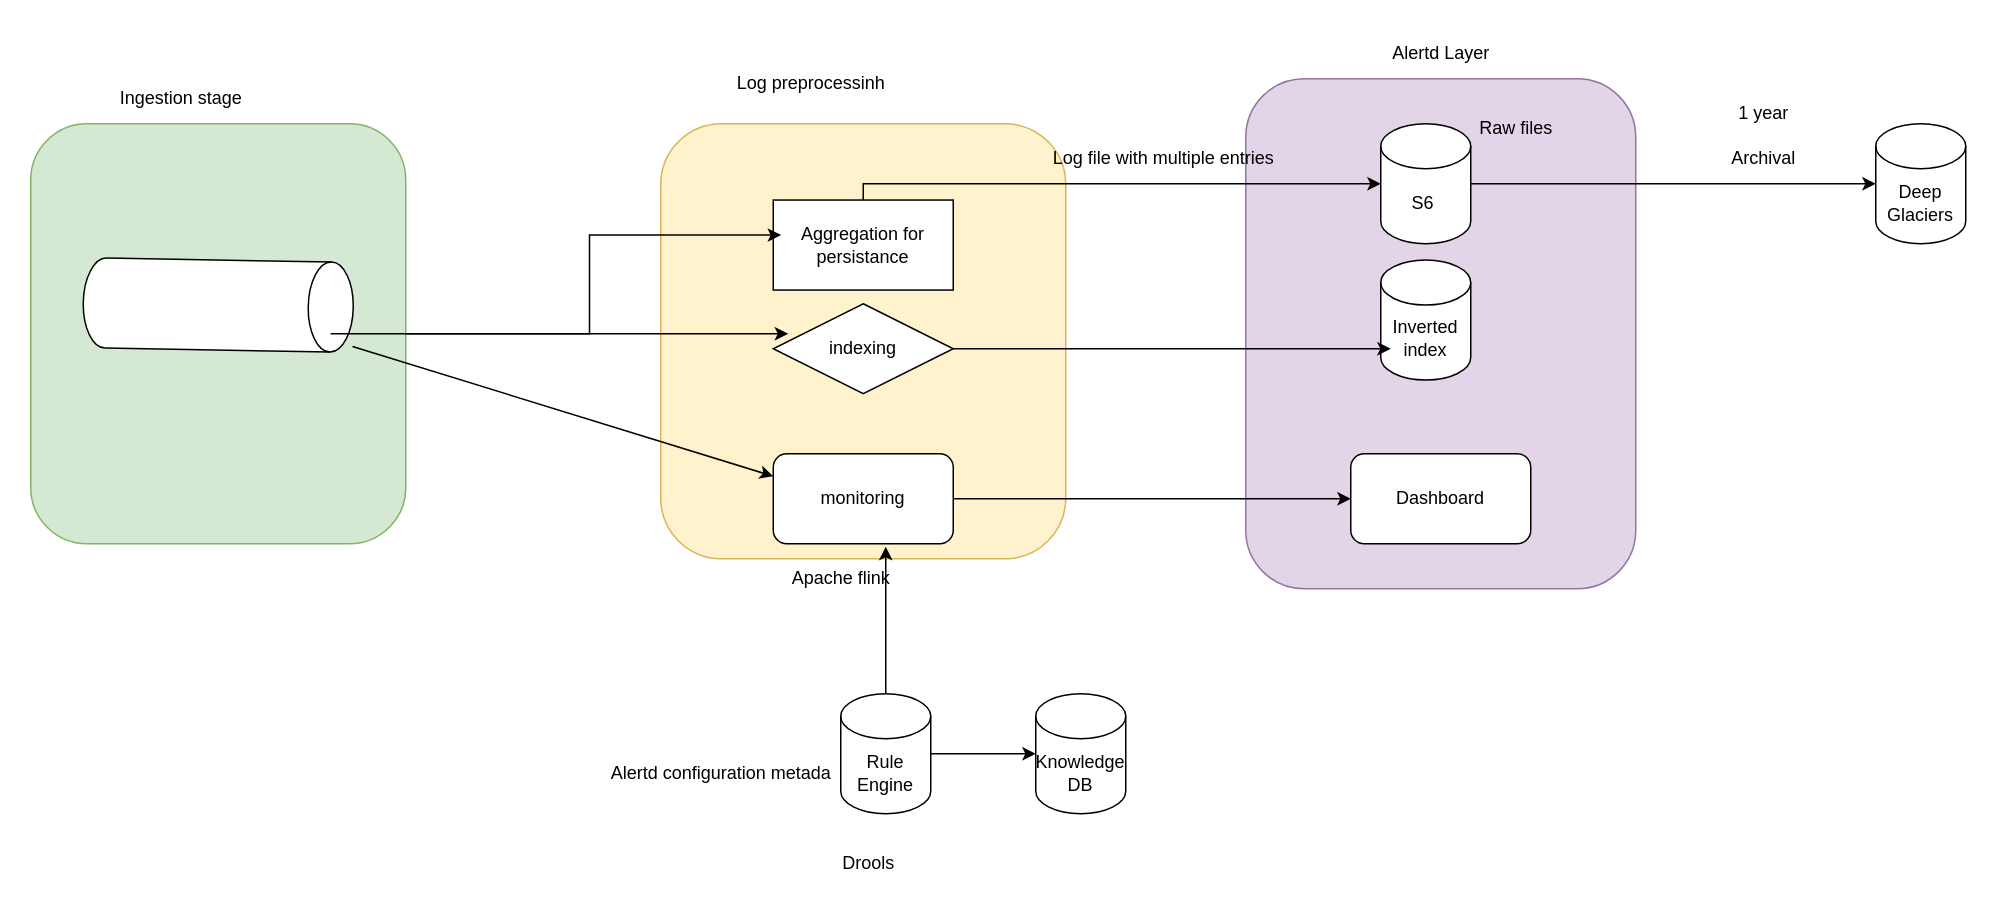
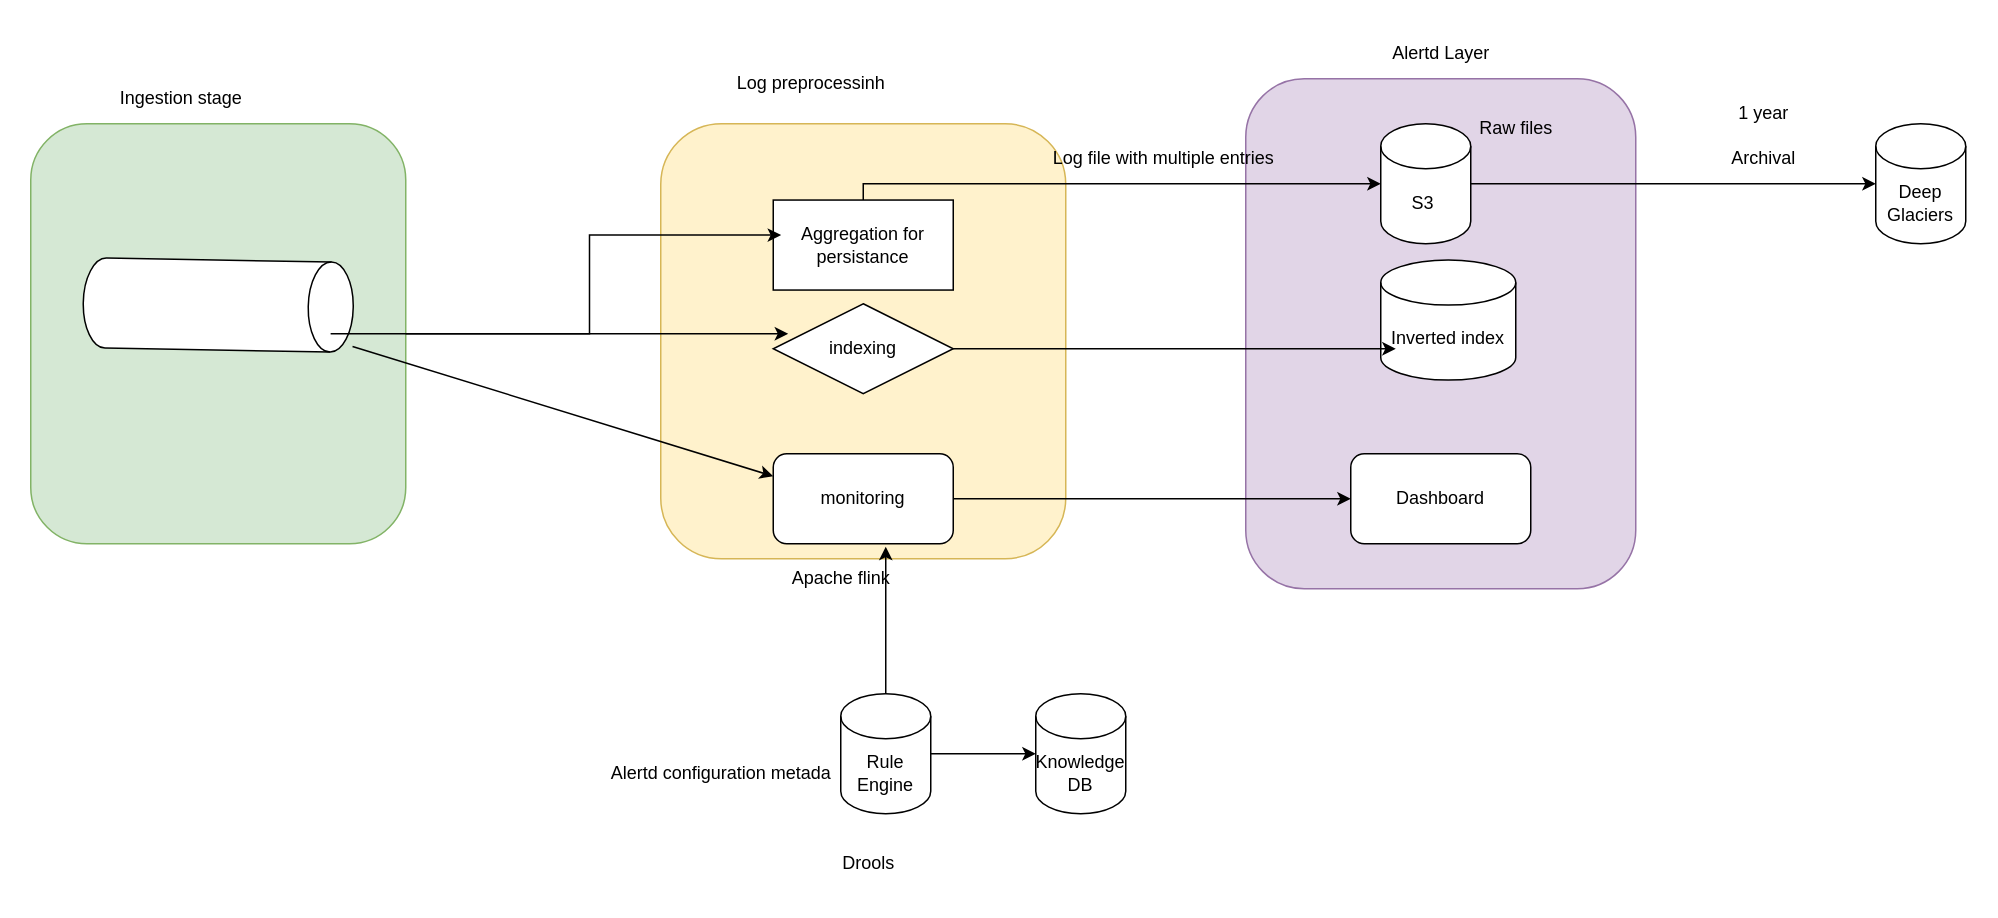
  <mxCell id="0" />
  <mxCell id="1" parent="0" />
  <mxCell id="2" value="" style="rounded=1;whiteSpace=wrap;html=1;fillColor=#e1d5e7;strokeColor=#9673a6;" vertex="1" parent="1"><mxGeometry x="830" y="52" width="260" height="340" as="geometry" /></mxCell>
  <mxCell id="3" value="" style="rounded=1;whiteSpace=wrap;html=1;fillColor=#d5e8d4;strokeColor=#82b366;" vertex="1" parent="1"><mxGeometry x="20" y="82" width="250" height="280" as="geometry" /></mxCell>
  <mxCell id="4" value="" style="rounded=1;whiteSpace=wrap;html=1;fillColor=#fff2cc;strokeColor=#d6b656;" vertex="1" parent="1"><mxGeometry x="440" y="82" width="270" height="290" as="geometry" /></mxCell>
  <mxCell id="5" value="" style="shape=cylinder3;whiteSpace=wrap;html=1;boundedLbl=1;backgroundOutline=1;size=15;rotation=91;" vertex="1" parent="1"><mxGeometry x="115" y="112.87" width="60" height="180" as="geometry" /></mxCell>
  <mxCell id="6" value="Ingestion stage" style="text;html=1;align=center;verticalAlign=middle;resizable=0;points=[];autosize=1;strokeColor=none;fillColor=none;" vertex="1" parent="1"><mxGeometry x="70" y="50" width="100" height="30" as="geometry" /></mxCell>
  <mxCell id="7" value="Log preprocessinh" style="text;html=1;align=center;verticalAlign=middle;resizable=0;points=[];autosize=1;strokeColor=none;fillColor=none;" vertex="1" parent="1"><mxGeometry x="480" y="40" width="120" height="30" as="geometry" /></mxCell>
  <mxCell id="8" value="Aggregation for persistance" style="rounded=0;whiteSpace=wrap;html=1;" vertex="1" parent="1"><mxGeometry x="515" y="132.87" width="120" height="60" as="geometry" /></mxCell>
  <mxCell id="9" value="indexing" style="rhombus;whiteSpace=wrap;html=1;" vertex="1" parent="1"><mxGeometry x="515" y="202" width="120" height="60" as="geometry" /></mxCell>
  <mxCell id="10" style="edgeStyle=orthogonalEdgeStyle;rounded=0;orthogonalLoop=1;jettySize=auto;html=1;" edge="1" parent="1" source="11" target="26"><mxGeometry relative="1" as="geometry"><mxPoint x="880" y="332" as="targetPoint" /></mxGeometry></mxCell>
  <mxCell id="11" value="monitoring" style="rounded=1;whiteSpace=wrap;html=1;" vertex="1" parent="1"><mxGeometry x="515" y="302" width="120" height="60" as="geometry" /></mxCell>
  <mxCell id="12" style="edgeStyle=orthogonalEdgeStyle;rounded=0;orthogonalLoop=1;jettySize=auto;html=1;entryX=0.044;entryY=0.389;entryDx=0;entryDy=0;entryPerimeter=0;" edge="1" parent="1" source="3" target="8"><mxGeometry relative="1" as="geometry" /></mxCell>
  <mxCell id="13" value="" style="endArrow=classic;html=1;rounded=0;entryX=0.083;entryY=0.333;entryDx=0;entryDy=0;entryPerimeter=0;exitX=0.797;exitY=0.082;exitDx=0;exitDy=0;exitPerimeter=0;" edge="1" parent="1" source="5" target="9"><mxGeometry width="50" height="50" relative="1" as="geometry"><mxPoint x="270" y="222" as="sourcePoint" /><mxPoint x="500" y="192" as="targetPoint" /></mxGeometry></mxCell>
  <mxCell id="14" value="" style="endArrow=classic;html=1;rounded=0;entryX=0;entryY=0.25;entryDx=0;entryDy=0;" edge="1" parent="1" source="5" target="11"><mxGeometry width="50" height="50" relative="1" as="geometry"><mxPoint x="450" y="242" as="sourcePoint" /><mxPoint x="500" y="192" as="targetPoint" /></mxGeometry></mxCell>
  <mxCell id="15" style="edgeStyle=orthogonalEdgeStyle;rounded=0;orthogonalLoop=1;jettySize=auto;html=1;" edge="1" parent="1" source="16" target="30"><mxGeometry relative="1" as="geometry"><mxPoint x="1280" y="122" as="targetPoint" /></mxGeometry></mxCell>
- <mxCell id="16" value="S6&amp;nbsp;" style="shape=cylinder3;whiteSpace=wrap;html=1;boundedLbl=1;backgroundOutline=1;size=15;" vertex="1" parent="1"><mxGeometry x="920" y="82" width="60" height="80" as="geometry" /></mxCell>
+ <mxCell id="16" value="S3&amp;nbsp;" style="shape=cylinder3;whiteSpace=wrap;html=1;boundedLbl=1;backgroundOutline=1;size=15;" vertex="1" parent="1"><mxGeometry x="920" y="82" width="60" height="80" as="geometry" /></mxCell>
  <mxCell id="17" value="Raw files" style="text;html=1;align=center;verticalAlign=middle;resizable=0;points=[];autosize=1;strokeColor=none;fillColor=none;" vertex="1" parent="1"><mxGeometry x="975" y="70" width="70" height="30" as="geometry" /></mxCell>
- <mxCell id="18" value="Inverted index" style="shape=cylinder3;whiteSpace=wrap;html=1;boundedLbl=1;backgroundOutline=1;size=15;" vertex="1" parent="1"><mxGeometry x="920" y="172.87" width="60" height="80" as="geometry" /></mxCell>
+ <mxCell id="18" value="Inverted index" style="shape=cylinder3;whiteSpace=wrap;html=1;boundedLbl=1;backgroundOutline=1;size=15;" vertex="1" parent="1"><mxGeometry x="920" y="172.87" width="90" height="80" as="geometry" /></mxCell>
  <mxCell id="19" style="edgeStyle=orthogonalEdgeStyle;rounded=0;orthogonalLoop=1;jettySize=auto;html=1;" edge="1" parent="1" source="20" target="21"><mxGeometry relative="1" as="geometry"><mxPoint x="720" y="502" as="targetPoint" /></mxGeometry></mxCell>
  <mxCell id="20" value="Rule Engine" style="shape=cylinder3;whiteSpace=wrap;html=1;boundedLbl=1;backgroundOutline=1;size=15;" vertex="1" parent="1"><mxGeometry x="560" y="462" width="60" height="80" as="geometry" /></mxCell>
  <mxCell id="21" value="Knowledge DB" style="shape=cylinder3;whiteSpace=wrap;html=1;boundedLbl=1;backgroundOutline=1;size=15;" vertex="1" parent="1"><mxGeometry x="690" y="462" width="60" height="80" as="geometry" /></mxCell>
  <mxCell id="22" value="Drools&amp;nbsp;" style="text;html=1;align=center;verticalAlign=middle;resizable=0;points=[];autosize=1;strokeColor=none;fillColor=none;" vertex="1" parent="1"><mxGeometry x="550" y="560" width="60" height="30" as="geometry" /></mxCell>
  <mxCell id="23" value="Apache flink" style="text;html=1;align=center;verticalAlign=middle;resizable=0;points=[];autosize=1;strokeColor=none;fillColor=none;" vertex="1" parent="1"><mxGeometry x="515" y="370" width="90" height="30" as="geometry" /></mxCell>
  <mxCell id="24" style="edgeStyle=orthogonalEdgeStyle;rounded=0;orthogonalLoop=1;jettySize=auto;html=1;entryX=0.625;entryY=1.033;entryDx=0;entryDy=0;entryPerimeter=0;" edge="1" parent="1" source="20" target="11"><mxGeometry relative="1" as="geometry" /></mxCell>
  <mxCell id="25" value="Alertd configuration metada" style="text;html=1;align=center;verticalAlign=middle;resizable=0;points=[];autosize=1;strokeColor=none;fillColor=none;" vertex="1" parent="1"><mxGeometry x="395" y="500" width="170" height="30" as="geometry" /></mxCell>
  <mxCell id="26" value="Dashboard" style="rounded=1;whiteSpace=wrap;html=1;" vertex="1" parent="1"><mxGeometry x="900" y="302" width="120" height="60" as="geometry" /></mxCell>
  <mxCell id="27" style="edgeStyle=orthogonalEdgeStyle;rounded=0;orthogonalLoop=1;jettySize=auto;html=1;entryX=0;entryY=0.5;entryDx=0;entryDy=0;entryPerimeter=0;" edge="1" parent="1" source="8" target="16"><mxGeometry relative="1" as="geometry"><Array as="points"><mxPoint x="840" y="122" /><mxPoint x="840" y="122" /></Array></mxGeometry></mxCell>
  <mxCell id="28" style="edgeStyle=orthogonalEdgeStyle;rounded=0;orthogonalLoop=1;jettySize=auto;html=1;entryX=0.111;entryY=0.739;entryDx=0;entryDy=0;entryPerimeter=0;" edge="1" parent="1" source="9" target="18"><mxGeometry relative="1" as="geometry" /></mxCell>
  <mxCell id="29" value="Alertd Layer" style="text;html=1;align=center;verticalAlign=middle;resizable=0;points=[];autosize=1;strokeColor=none;fillColor=none;" vertex="1" parent="1"><mxGeometry x="910" y="20" width="100" height="30" as="geometry" /></mxCell>
  <mxCell id="30" value="Deep Glaciers" style="shape=cylinder3;whiteSpace=wrap;html=1;boundedLbl=1;backgroundOutline=1;size=15;" vertex="1" parent="1"><mxGeometry x="1250" y="82" width="60" height="80" as="geometry" /></mxCell>
  <mxCell id="31" value="Archival" style="text;html=1;align=center;verticalAlign=middle;resizable=0;points=[];autosize=1;strokeColor=none;fillColor=none;" vertex="1" parent="1"><mxGeometry x="1140" y="90" width="70" height="30" as="geometry" /></mxCell>
  <mxCell id="32" value="1 year" style="text;html=1;align=center;verticalAlign=middle;resizable=0;points=[];autosize=1;strokeColor=none;fillColor=none;" vertex="1" parent="1"><mxGeometry x="1145" y="60" width="60" height="30" as="geometry" /></mxCell>
  <mxCell id="33" value="Log file with multiple entries" style="text;html=1;align=center;verticalAlign=middle;resizable=0;points=[];autosize=1;strokeColor=none;fillColor=none;" vertex="1" parent="1"><mxGeometry x="690" y="90" width="170" height="30" as="geometry" /></mxCell>
